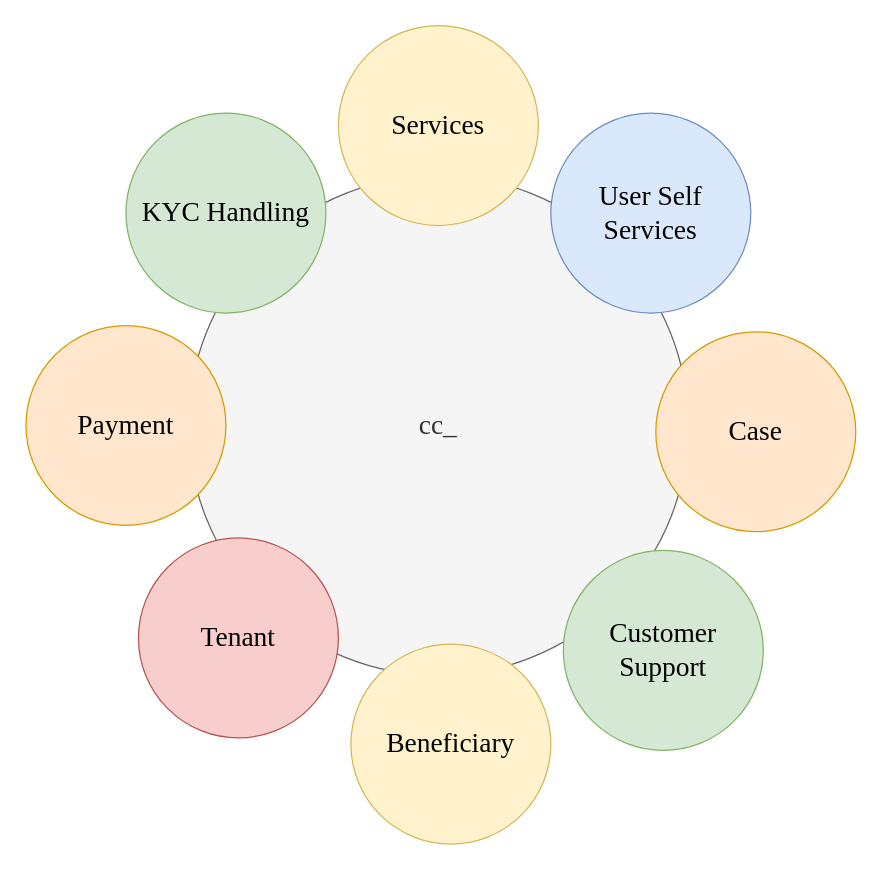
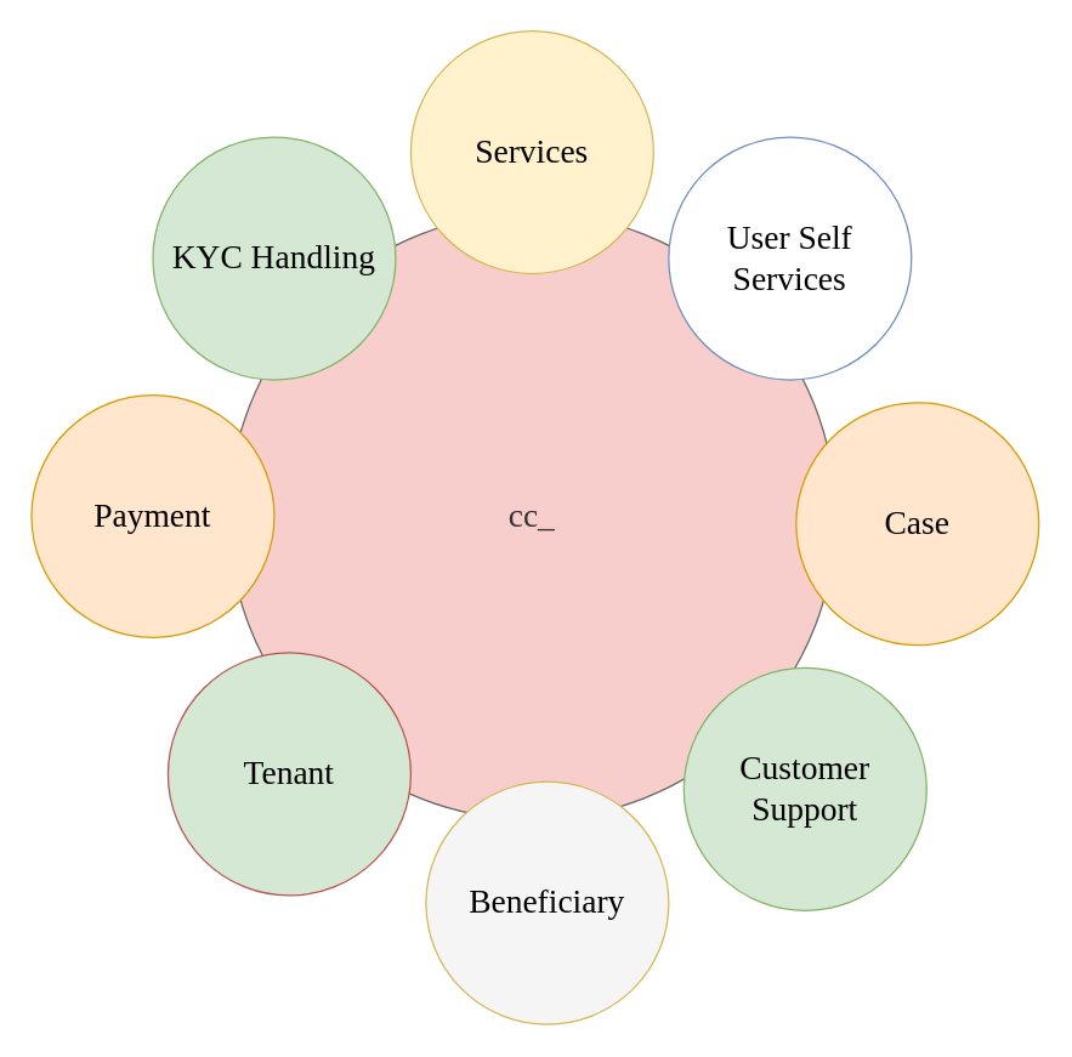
  <mxCell id="0" />
  <mxCell id="1" parent="0" />
- <mxCell id="2" value="cc_" style="ellipse;whiteSpace=wrap;html=1;rounded=0;shadow=0;dashed=0;comic=0;fontFamily=Verdana;fontSize=22;fillColor=#f5f5f5;strokeColor=#666666;fontColor=#333333;" parent="1" vertex="1"><mxGeometry x="150" y="140" width="400" height="400" as="geometry" /></mxCell>
- <mxCell id="3" value="Tenant" style="ellipse;whiteSpace=wrap;html=1;rounded=0;shadow=0;dashed=0;comic=0;fontFamily=Verdana;fontSize=22;fillColor=#f8cecc;strokeColor=#b85450;" parent="1" vertex="1"><mxGeometry x="110" y="430" width="160" height="160" as="geometry" /></mxCell>
- <mxCell id="4" value="Beneficiary" style="ellipse;whiteSpace=wrap;html=1;rounded=0;shadow=0;dashed=0;comic=0;fontFamily=Verdana;fontSize=22;fillColor=#fff2cc;strokeColor=#d6b656;" parent="1" vertex="1"><mxGeometry x="280" y="515" width="160" height="160" as="geometry" /></mxCell>
+ <mxCell id="2" value="cc_" style="ellipse;whiteSpace=wrap;html=1;rounded=0;shadow=0;dashed=0;comic=0;fontFamily=Verdana;fontSize=22;fillColor=#f8cecc;strokeColor=#666666;fontColor=#333333;" parent="1" vertex="1"><mxGeometry x="150" y="140" width="400" height="400" as="geometry" /></mxCell>
+ <mxCell id="3" value="Tenant" style="ellipse;whiteSpace=wrap;html=1;rounded=0;shadow=0;dashed=0;comic=0;fontFamily=Verdana;fontSize=22;fillColor=#d5e8d4;strokeColor=#b85450;" parent="1" vertex="1"><mxGeometry x="110" y="430" width="160" height="160" as="geometry" /></mxCell>
+ <mxCell id="4" value="Beneficiary" style="ellipse;whiteSpace=wrap;html=1;rounded=0;shadow=0;dashed=0;comic=0;fontFamily=Verdana;fontSize=22;fillColor=#f5f5f5;strokeColor=#d6b656;" parent="1" vertex="1"><mxGeometry x="280" y="515" width="160" height="160" as="geometry" /></mxCell>
  <mxCell id="5" value="Case" style="ellipse;whiteSpace=wrap;html=1;rounded=0;shadow=0;dashed=0;comic=0;fontFamily=Verdana;fontSize=22;fillColor=#ffe6cc;strokeColor=#d79b00;" parent="1" vertex="1"><mxGeometry x="524" y="265" width="160" height="160" as="geometry" /></mxCell>
  <mxCell id="6" value="Customer Support" style="ellipse;whiteSpace=wrap;html=1;rounded=0;shadow=0;dashed=0;comic=0;fontFamily=Verdana;fontSize=22;fillColor=#d5e8d4;strokeColor=#82b366;" parent="1" vertex="1"><mxGeometry x="450" y="440" width="160" height="160" as="geometry" /></mxCell>
  <mxCell id="7" value="KYC Handling" style="ellipse;whiteSpace=wrap;html=1;rounded=0;shadow=0;dashed=0;comic=0;fontFamily=Verdana;fontSize=22;fillColor=#d5e8d4;strokeColor=#82b366;" parent="1" vertex="1"><mxGeometry x="100" y="90" width="160" height="160" as="geometry" /></mxCell>
- <mxCell id="8" value="User Self Services" style="ellipse;whiteSpace=wrap;html=1;rounded=0;shadow=0;dashed=0;comic=0;fontFamily=Verdana;fontSize=22;fillColor=#dae8fc;strokeColor=#6c8ebf;" parent="1" vertex="1"><mxGeometry x="440" y="90" width="160" height="160" as="geometry" /></mxCell>
+ <mxCell id="8" value="User Self Services" style="ellipse;whiteSpace=wrap;html=1;rounded=0;shadow=0;dashed=0;comic=0;fontFamily=Verdana;fontSize=22;fillColor=#ffffff;strokeColor=#6c8ebf;" parent="1" vertex="1"><mxGeometry x="440" y="90" width="160" height="160" as="geometry" /></mxCell>
  <mxCell id="9" value="Payment" style="ellipse;whiteSpace=wrap;html=1;rounded=0;shadow=0;dashed=0;comic=0;fontFamily=Verdana;fontSize=22;fillColor=#ffe6cc;strokeColor=#d79b00;" parent="1" vertex="1"><mxGeometry x="20" y="260" width="160" height="160" as="geometry" /></mxCell>
  <mxCell id="10" value="Services" style="ellipse;whiteSpace=wrap;html=1;rounded=0;shadow=0;dashed=0;comic=0;fontFamily=Verdana;fontSize=22;fillColor=#fff2cc;strokeColor=#d6b656;" parent="1" vertex="1"><mxGeometry x="270" y="20" width="160" height="160" as="geometry" /></mxCell>
